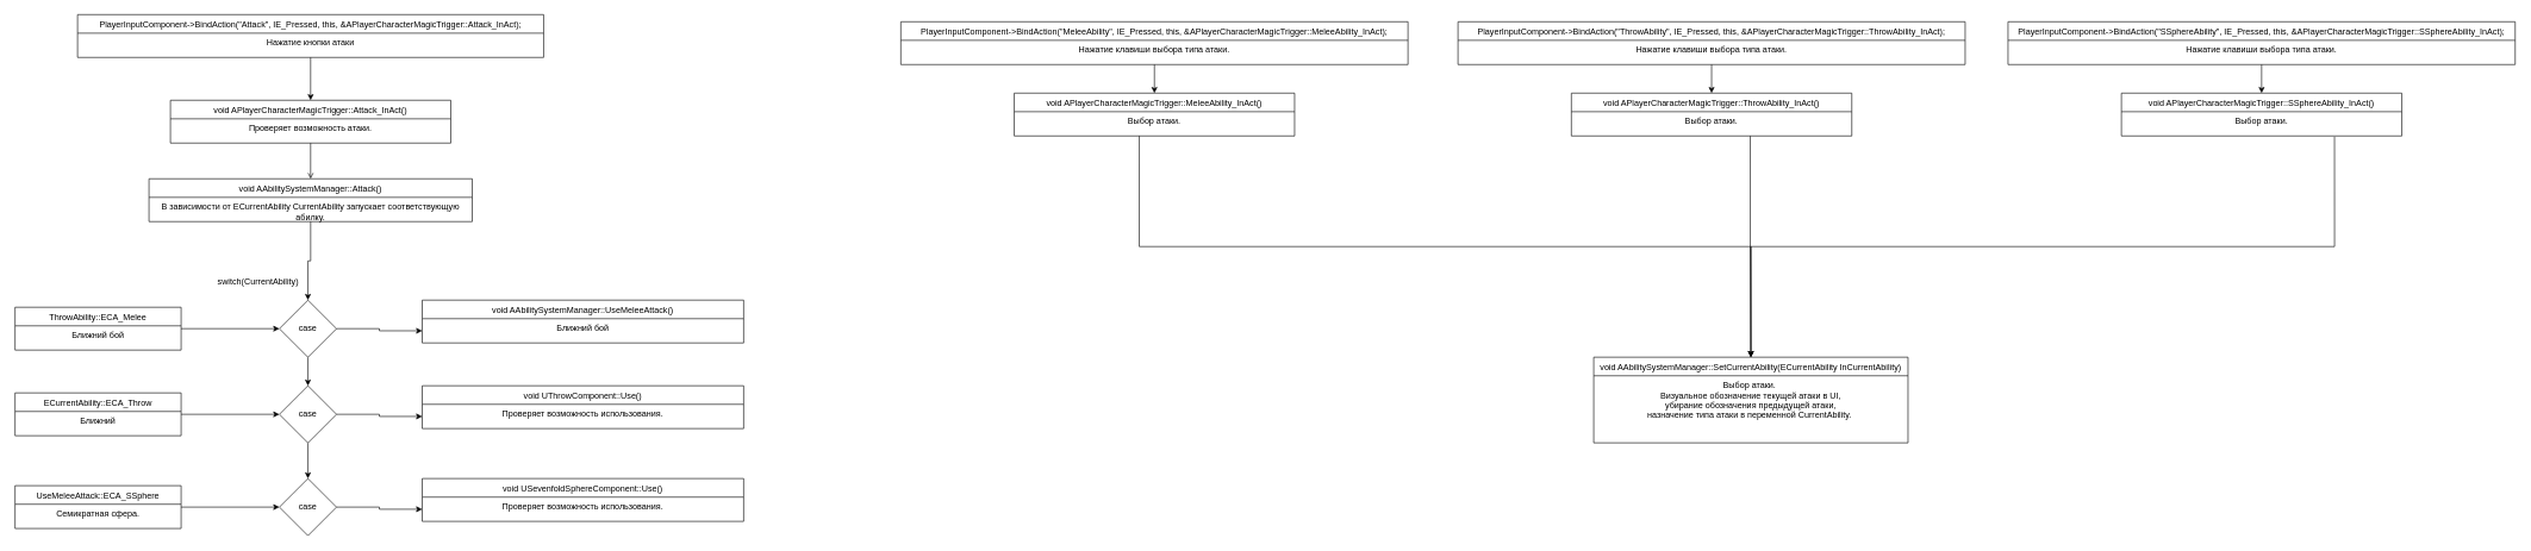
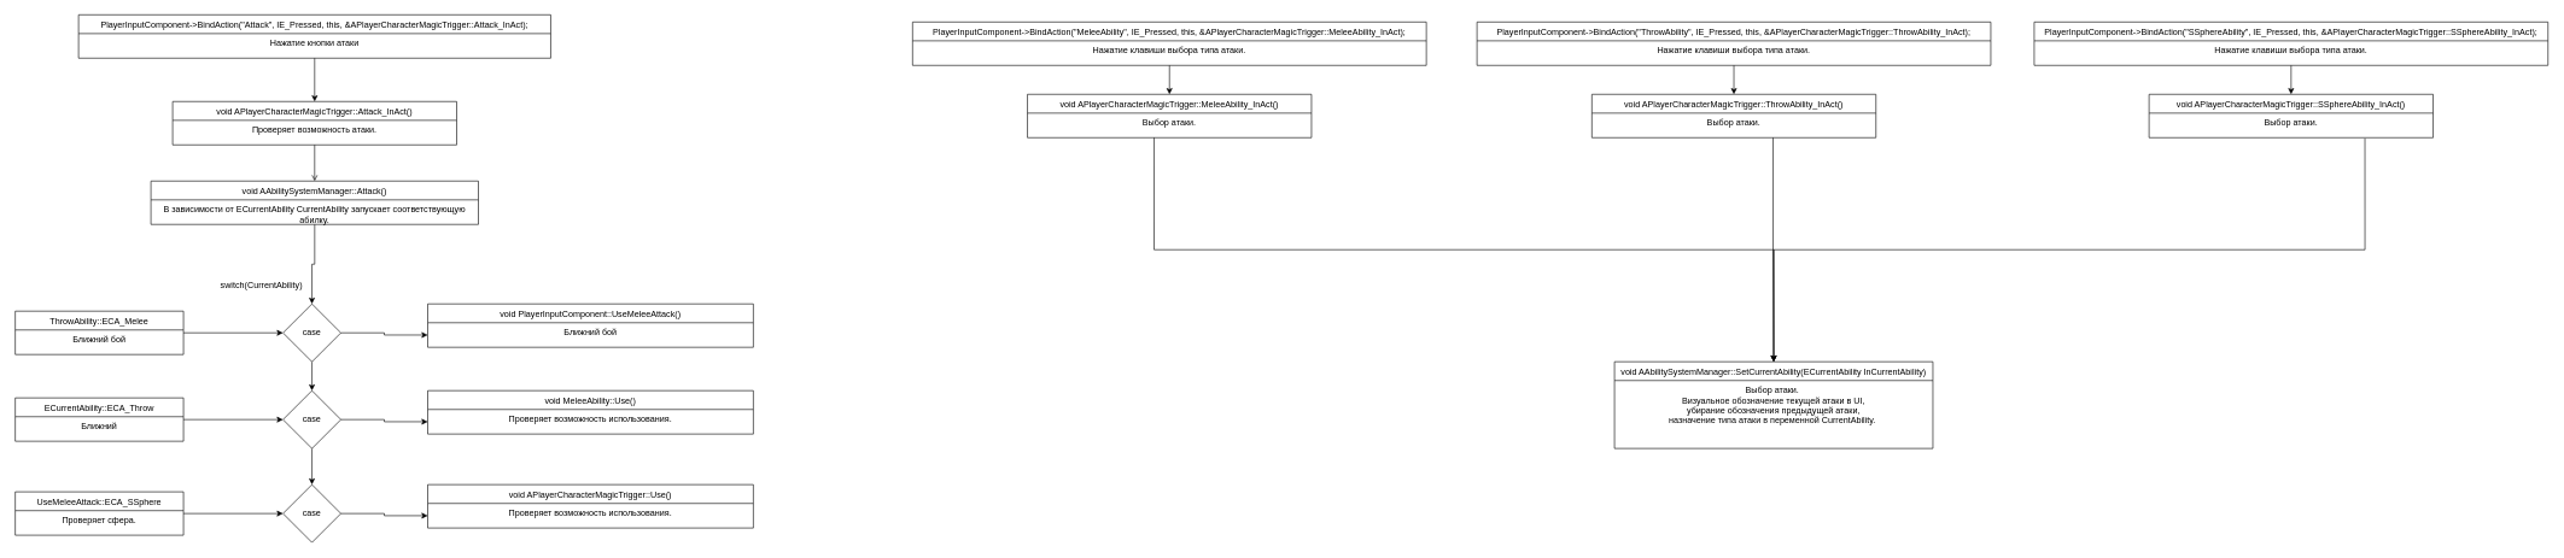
  <mxCell id="0" />
  <mxCell id="1" parent="0" />
  <mxCell id="2" value="" style="edgeStyle=orthogonalEdgeStyle;rounded=0;orthogonalLoop=1;jettySize=auto;html=1;" edge="1" parent="1" source="4" target="18"><mxGeometry relative="1" as="geometry" /></mxCell>
  <mxCell id="3" value="" style="edgeStyle=orthogonalEdgeStyle;rounded=0;orthogonalLoop=1;jettySize=auto;html=1;" edge="1" parent="1" source="4" target="21"><mxGeometry relative="1" as="geometry" /></mxCell>
  <mxCell id="4" value="case" style="rhombus;whiteSpace=wrap;html=1;" vertex="1" parent="1"><mxGeometry x="390" y="420" width="80" height="80" as="geometry" /></mxCell>
  <mxCell id="5" value="" style="edgeStyle=orthogonalEdgeStyle;rounded=0;orthogonalLoop=1;jettySize=auto;html=1;" edge="1" parent="1" source="6" target="9"><mxGeometry relative="1" as="geometry" /></mxCell>
  <mxCell id="6" value="PlayerInputComponent-&gt;BindAction(&quot;Attack&quot;, IE_Pressed, this, &amp;APlayerCharacterMagicTrigger::Attack_InAct);" style="swimlane;fontStyle=0;childLayout=stackLayout;horizontal=1;startSize=26;fillColor=none;horizontalStack=0;resizeParent=1;resizeParentMax=0;resizeLast=0;collapsible=0;marginBottom=0;html=0;autosize=0;" vertex="1" parent="1"><mxGeometry x="107.5" y="20" width="652.5" height="60" as="geometry"><mxRectangle x="90" y="150" width="420" height="26" as="alternateBounds" /></mxGeometry></mxCell>
  <mxCell id="7" value="Нажатие кнопки атаки" style="text;strokeColor=none;fillColor=none;align=center;verticalAlign=top;spacingLeft=4;spacingRight=4;overflow=hidden;rotatable=0;points=[[0,0.5],[1,0.5]];portConstraint=eastwest;collapsible=0;" vertex="1" parent="6"><mxGeometry y="26" width="652.5" height="34" as="geometry" /></mxCell>
  <mxCell id="8" value="" style="edgeStyle=orthogonalEdgeStyle;rounded=0;orthogonalLoop=1;jettySize=auto;html=1;endArrow=open;" edge="1" parent="1" source="9" target="12"><mxGeometry relative="1" as="geometry" /></mxCell>
  <mxCell id="9" value="void APlayerCharacterMagicTrigger::Attack_InAct()" style="swimlane;fontStyle=0;childLayout=stackLayout;horizontal=1;startSize=26;fillColor=none;horizontalStack=0;resizeParent=1;resizeParentMax=0;resizeLast=0;collapsible=0;marginBottom=0;html=0;autosize=0;" vertex="1" parent="1"><mxGeometry x="237.5" y="140" width="392.5" height="60" as="geometry"><mxRectangle x="90" y="150" width="420" height="26" as="alternateBounds" /></mxGeometry></mxCell>
  <mxCell id="10" value="Проверяет возможность атаки." style="text;strokeColor=none;fillColor=none;align=center;verticalAlign=top;spacingLeft=4;spacingRight=4;overflow=hidden;rotatable=0;points=[[0,0.5],[1,0.5]];portConstraint=eastwest;collapsible=0;" vertex="1" parent="9"><mxGeometry y="26" width="392.5" height="34" as="geometry" /></mxCell>
  <mxCell id="11" value="" style="edgeStyle=orthogonalEdgeStyle;rounded=0;orthogonalLoop=1;jettySize=auto;html=1;" edge="1" parent="1" source="12" target="4"><mxGeometry relative="1" as="geometry" /></mxCell>
  <mxCell id="12" value="void AAbilitySystemManager::Attack()" style="swimlane;fontStyle=0;childLayout=stackLayout;horizontal=1;startSize=26;fillColor=none;horizontalStack=0;resizeParent=1;resizeParentMax=0;resizeLast=0;collapsible=0;marginBottom=0;html=0;autosize=0;" vertex="1" parent="1"><mxGeometry x="207.5" y="250" width="452.5" height="60" as="geometry"><mxRectangle x="90" y="150" width="420" height="26" as="alternateBounds" /></mxGeometry></mxCell>
  <mxCell id="13" value="В зависимости от ECurrentAbility CurrentAbility запускает соответствующую&#10;абилку." style="text;strokeColor=none;fillColor=none;align=center;verticalAlign=top;spacingLeft=4;spacingRight=4;overflow=hidden;rotatable=0;points=[[0,0.5],[1,0.5]];portConstraint=eastwest;collapsible=0;" vertex="1" parent="12"><mxGeometry y="26" width="452.5" height="34" as="geometry" /></mxCell>
  <mxCell id="14" value="" style="edgeStyle=orthogonalEdgeStyle;rounded=0;orthogonalLoop=1;jettySize=auto;html=1;" edge="1" parent="1" source="15" target="4"><mxGeometry relative="1" as="geometry" /></mxCell>
  <mxCell id="15" value="ThrowAbility::ECA_Melee" style="swimlane;fontStyle=0;childLayout=stackLayout;horizontal=1;startSize=26;fillColor=none;horizontalStack=0;resizeParent=1;resizeParentMax=0;resizeLast=0;collapsible=0;marginBottom=0;html=0;autosize=0;" vertex="1" parent="1"><mxGeometry x="20" y="430" width="232.5" height="60" as="geometry"><mxRectangle x="90" y="150" width="420" height="26" as="alternateBounds" /></mxGeometry></mxCell>
  <mxCell id="16" value="Ближний бой" style="text;strokeColor=none;fillColor=none;align=center;verticalAlign=top;spacingLeft=4;spacingRight=4;overflow=hidden;rotatable=0;points=[[0,0.5],[1,0.5]];portConstraint=eastwest;collapsible=0;" vertex="1" parent="15"><mxGeometry y="26" width="232.5" height="34" as="geometry" /></mxCell>
- <mxCell id="17" value="void AAbilitySystemManager::UseMeleeAttack()" style="swimlane;fontStyle=0;childLayout=stackLayout;horizontal=1;startSize=26;fillColor=none;horizontalStack=0;resizeParent=1;resizeParentMax=0;resizeLast=0;collapsible=0;marginBottom=0;html=0;autosize=0;" vertex="1" parent="1"><mxGeometry x="590" y="420" width="450" height="60" as="geometry"><mxRectangle x="90" y="150" width="420" height="26" as="alternateBounds" /></mxGeometry></mxCell>
+ <mxCell id="17" value="void PlayerInputComponent::UseMeleeAttack()" style="swimlane;fontStyle=0;childLayout=stackLayout;horizontal=1;startSize=26;fillColor=none;horizontalStack=0;resizeParent=1;resizeParentMax=0;resizeLast=0;collapsible=0;marginBottom=0;html=0;autosize=0;" vertex="1" parent="1"><mxGeometry x="590" y="420" width="450" height="60" as="geometry"><mxRectangle x="90" y="150" width="420" height="26" as="alternateBounds" /></mxGeometry></mxCell>
  <mxCell id="18" value="Ближний бой" style="text;strokeColor=none;fillColor=none;align=center;verticalAlign=top;spacingLeft=4;spacingRight=4;overflow=hidden;rotatable=0;points=[[0,0.5],[1,0.5]];portConstraint=eastwest;collapsible=0;" vertex="1" parent="17"><mxGeometry y="26" width="450" height="34" as="geometry" /></mxCell>
  <mxCell id="19" value="" style="edgeStyle=orthogonalEdgeStyle;rounded=0;orthogonalLoop=1;jettySize=auto;html=1;" edge="1" parent="1" source="21" target="26"><mxGeometry relative="1" as="geometry" /></mxCell>
  <mxCell id="20" value="" style="edgeStyle=orthogonalEdgeStyle;rounded=0;orthogonalLoop=1;jettySize=auto;html=1;" edge="1" parent="1" source="21" target="28"><mxGeometry relative="1" as="geometry" /></mxCell>
  <mxCell id="21" value="case" style="rhombus;whiteSpace=wrap;html=1;" vertex="1" parent="1"><mxGeometry x="390" y="540" width="80" height="80" as="geometry" /></mxCell>
  <mxCell id="22" value="" style="edgeStyle=orthogonalEdgeStyle;rounded=0;orthogonalLoop=1;jettySize=auto;html=1;" edge="1" parent="1" source="23" target="21"><mxGeometry relative="1" as="geometry" /></mxCell>
  <mxCell id="23" value="ECurrentAbility::ECA_Throw" style="swimlane;fontStyle=0;childLayout=stackLayout;horizontal=1;startSize=26;fillColor=none;horizontalStack=0;resizeParent=1;resizeParentMax=0;resizeLast=0;collapsible=0;marginBottom=0;html=0;autosize=0;" vertex="1" parent="1"><mxGeometry x="20" y="550" width="232.5" height="60" as="geometry"><mxRectangle x="90" y="150" width="420" height="26" as="alternateBounds" /></mxGeometry></mxCell>
  <mxCell id="24" value="Ближний" style="text;strokeColor=none;fillColor=none;align=center;verticalAlign=top;spacingLeft=4;spacingRight=4;overflow=hidden;rotatable=0;points=[[0,0.5],[1,0.5]];portConstraint=eastwest;collapsible=0;" vertex="1" parent="23"><mxGeometry y="26" width="232.5" height="34" as="geometry" /></mxCell>
- <mxCell id="25" value="void UThrowComponent::Use()" style="swimlane;fontStyle=0;childLayout=stackLayout;horizontal=1;startSize=26;fillColor=none;horizontalStack=0;resizeParent=1;resizeParentMax=0;resizeLast=0;collapsible=0;marginBottom=0;html=0;autosize=0;" vertex="1" parent="1"><mxGeometry x="590" y="540" width="450" height="60" as="geometry"><mxRectangle x="90" y="150" width="420" height="26" as="alternateBounds" /></mxGeometry></mxCell>
+ <mxCell id="25" value="void MeleeAbility::Use()" style="swimlane;fontStyle=0;childLayout=stackLayout;horizontal=1;startSize=26;fillColor=none;horizontalStack=0;resizeParent=1;resizeParentMax=0;resizeLast=0;collapsible=0;marginBottom=0;html=0;autosize=0;" vertex="1" parent="1"><mxGeometry x="590" y="540" width="450" height="60" as="geometry"><mxRectangle x="90" y="150" width="420" height="26" as="alternateBounds" /></mxGeometry></mxCell>
  <mxCell id="26" value="Проверяет возможность использования." style="text;strokeColor=none;fillColor=none;align=center;verticalAlign=top;spacingLeft=4;spacingRight=4;overflow=hidden;rotatable=0;points=[[0,0.5],[1,0.5]];portConstraint=eastwest;collapsible=0;" vertex="1" parent="25"><mxGeometry y="26" width="450" height="34" as="geometry" /></mxCell>
  <mxCell id="27" value="" style="edgeStyle=orthogonalEdgeStyle;rounded=0;orthogonalLoop=1;jettySize=auto;html=1;" edge="1" parent="1" source="28" target="33"><mxGeometry relative="1" as="geometry" /></mxCell>
  <mxCell id="28" value="case" style="rhombus;whiteSpace=wrap;html=1;" vertex="1" parent="1"><mxGeometry x="390" y="670" width="80" height="80" as="geometry" /></mxCell>
  <mxCell id="29" value="" style="edgeStyle=orthogonalEdgeStyle;rounded=0;orthogonalLoop=1;jettySize=auto;html=1;" edge="1" parent="1" source="30" target="28"><mxGeometry relative="1" as="geometry" /></mxCell>
  <mxCell id="30" value="UseMeleeAttack::ECA_SSphere" style="swimlane;fontStyle=0;childLayout=stackLayout;horizontal=1;startSize=26;fillColor=none;horizontalStack=0;resizeParent=1;resizeParentMax=0;resizeLast=0;collapsible=0;marginBottom=0;html=0;autosize=0;" vertex="1" parent="1"><mxGeometry x="20" y="680" width="232.5" height="60" as="geometry"><mxRectangle x="90" y="150" width="420" height="26" as="alternateBounds" /></mxGeometry></mxCell>
- <mxCell id="31" value="Семикратная сфера." style="text;strokeColor=none;fillColor=none;align=center;verticalAlign=top;spacingLeft=4;spacingRight=4;overflow=hidden;rotatable=0;points=[[0,0.5],[1,0.5]];portConstraint=eastwest;collapsible=0;" vertex="1" parent="30"><mxGeometry y="26" width="232.5" height="34" as="geometry" /></mxCell>
- <mxCell id="32" value="void USevenfoldSphereComponent::Use()" style="swimlane;fontStyle=0;childLayout=stackLayout;horizontal=1;startSize=26;fillColor=none;horizontalStack=0;resizeParent=1;resizeParentMax=0;resizeLast=0;collapsible=0;marginBottom=0;html=0;autosize=0;" vertex="1" parent="1"><mxGeometry x="590" y="670" width="450" height="60" as="geometry"><mxRectangle x="90" y="150" width="420" height="26" as="alternateBounds" /></mxGeometry></mxCell>
+ <mxCell id="31" value="Проверяет сфера." style="text;strokeColor=none;fillColor=none;align=center;verticalAlign=top;spacingLeft=4;spacingRight=4;overflow=hidden;rotatable=0;points=[[0,0.5],[1,0.5]];portConstraint=eastwest;collapsible=0;" vertex="1" parent="30"><mxGeometry y="26" width="232.5" height="34" as="geometry" /></mxCell>
+ <mxCell id="32" value="void APlayerCharacterMagicTrigger::Use()" style="swimlane;fontStyle=0;childLayout=stackLayout;horizontal=1;startSize=26;fillColor=none;horizontalStack=0;resizeParent=1;resizeParentMax=0;resizeLast=0;collapsible=0;marginBottom=0;html=0;autosize=0;" vertex="1" parent="1"><mxGeometry x="590" y="670" width="450" height="60" as="geometry"><mxRectangle x="90" y="150" width="420" height="26" as="alternateBounds" /></mxGeometry></mxCell>
  <mxCell id="33" value="Проверяет возможность использования." style="text;strokeColor=none;fillColor=none;align=center;verticalAlign=top;spacingLeft=4;spacingRight=4;overflow=hidden;rotatable=0;points=[[0,0.5],[1,0.5]];portConstraint=eastwest;collapsible=0;" vertex="1" parent="32"><mxGeometry y="26" width="450" height="34" as="geometry" /></mxCell>
  <mxCell id="34" value="switch(CurrentAbility)" style="text;html=1;align=center;verticalAlign=middle;resizable=0;points=[];autosize=1;strokeColor=none;" vertex="1" parent="1"><mxGeometry x="295" y="385" width="130" height="20" as="geometry" /></mxCell>
  <mxCell id="35" value="" style="edgeStyle=orthogonalEdgeStyle;rounded=0;orthogonalLoop=1;jettySize=auto;html=1;entryX=0.5;entryY=0;entryDx=0;entryDy=0;" edge="1" parent="1" source="36" target="38"><mxGeometry relative="1" as="geometry" /></mxCell>
  <mxCell id="36" value="PlayerInputComponent-&gt;BindAction(&quot;MeleeAbility&quot;, IE_Pressed, this, &amp;APlayerCharacterMagicTrigger::MeleeAbility_InAct);" style="swimlane;fontStyle=0;childLayout=stackLayout;horizontal=1;startSize=26;fillColor=none;horizontalStack=0;resizeParent=1;resizeParentMax=0;resizeLast=0;collapsible=0;marginBottom=0;html=0;autosize=0;" vertex="1" parent="1"><mxGeometry x="1260" y="30" width="710" height="60" as="geometry"><mxRectangle x="90" y="150" width="420" height="26" as="alternateBounds" /></mxGeometry></mxCell>
  <mxCell id="37" value="Нажатие клавиши выбора типа атаки." style="text;strokeColor=none;fillColor=none;align=center;verticalAlign=top;spacingLeft=4;spacingRight=4;overflow=hidden;rotatable=0;points=[[0,0.5],[1,0.5]];portConstraint=eastwest;collapsible=0;" vertex="1" parent="36"><mxGeometry y="26" width="710" height="34" as="geometry" /></mxCell>
  <mxCell id="38" value="void APlayerCharacterMagicTrigger::MeleeAbility_InAct()" style="swimlane;fontStyle=0;childLayout=stackLayout;horizontal=1;startSize=26;fillColor=none;horizontalStack=0;resizeParent=1;resizeParentMax=0;resizeLast=0;collapsible=0;marginBottom=0;html=0;autosize=0;" vertex="1" parent="1"><mxGeometry x="1418.75" y="130" width="392.5" height="60" as="geometry"><mxRectangle x="90" y="150" width="420" height="26" as="alternateBounds" /></mxGeometry></mxCell>
  <mxCell id="39" value="Выбор атаки." style="text;strokeColor=none;fillColor=none;align=center;verticalAlign=top;spacingLeft=4;spacingRight=4;overflow=hidden;rotatable=0;points=[[0,0.5],[1,0.5]];portConstraint=eastwest;collapsible=0;" vertex="1" parent="38"><mxGeometry y="26" width="392.5" height="34" as="geometry" /></mxCell>
  <mxCell id="40" value="void AAbilitySystemManager::SetCurrentAbility(ECurrentAbility InCurrentAbility)" style="swimlane;fontStyle=0;childLayout=stackLayout;horizontal=1;startSize=26;fillColor=none;horizontalStack=0;resizeParent=1;resizeParentMax=0;resizeLast=0;collapsible=0;marginBottom=0;html=0;autosize=0;" vertex="1" parent="1"><mxGeometry x="2230" y="500" width="440" height="120" as="geometry"><mxRectangle x="90" y="150" width="420" height="26" as="alternateBounds" /></mxGeometry></mxCell>
  <mxCell id="41" value="Выбор атаки. &#10;Визуальное обозначение текущей атаки в UI,&#10;убирание обозначения предыдущей атаки,&#10;назначение типа атаки в переменной CurrentAbility. &#10;" style="text;strokeColor=none;fillColor=none;align=center;verticalAlign=top;spacingLeft=4;spacingRight=4;overflow=hidden;rotatable=0;points=[[0,0.5],[1,0.5]];portConstraint=eastwest;collapsible=0;" vertex="1" parent="40"><mxGeometry y="26" width="440" height="94" as="geometry" /></mxCell>
  <mxCell id="42" style="edgeStyle=orthogonalEdgeStyle;rounded=0;orthogonalLoop=1;jettySize=auto;html=1;exitX=0.446;exitY=1;exitDx=0;exitDy=0;entryX=0.5;entryY=0;entryDx=0;entryDy=0;exitPerimeter=0;" edge="1" parent="1" source="39" target="40"><mxGeometry relative="1" as="geometry" /></mxCell>
  <mxCell id="43" value="" style="edgeStyle=orthogonalEdgeStyle;rounded=0;orthogonalLoop=1;jettySize=auto;html=1;entryX=0.5;entryY=0;entryDx=0;entryDy=0;" edge="1" parent="1" source="44" target="47"><mxGeometry relative="1" as="geometry" /></mxCell>
  <mxCell id="44" value="PlayerInputComponent-&gt;BindAction(&quot;ThrowAbility&quot;, IE_Pressed, this, &amp;APlayerCharacterMagicTrigger::ThrowAbility_InAct);" style="swimlane;fontStyle=0;childLayout=stackLayout;horizontal=1;startSize=26;fillColor=none;horizontalStack=0;resizeParent=1;resizeParentMax=0;resizeLast=0;collapsible=0;marginBottom=0;html=0;autosize=0;" vertex="1" parent="1"><mxGeometry x="2040" y="30" width="710" height="60" as="geometry"><mxRectangle x="90" y="150" width="420" height="26" as="alternateBounds" /></mxGeometry></mxCell>
  <mxCell id="45" value="Нажатие клавиши выбора типа атаки." style="text;strokeColor=none;fillColor=none;align=center;verticalAlign=top;spacingLeft=4;spacingRight=4;overflow=hidden;rotatable=0;points=[[0,0.5],[1,0.5]];portConstraint=eastwest;collapsible=0;" vertex="1" parent="44"><mxGeometry y="26" width="710" height="34" as="geometry" /></mxCell>
  <mxCell id="46" style="edgeStyle=orthogonalEdgeStyle;rounded=0;orthogonalLoop=1;jettySize=auto;html=1;exitX=0.638;exitY=1;exitDx=0;exitDy=0;exitPerimeter=0;entryX=0.5;entryY=0;entryDx=0;entryDy=0;" edge="1" parent="1" source="48" target="40"><mxGeometry relative="1" as="geometry"><mxPoint x="2180" y="490" as="targetPoint" /></mxGeometry></mxCell>
  <mxCell id="47" value="void APlayerCharacterMagicTrigger::ThrowAbility_InAct()" style="swimlane;fontStyle=0;childLayout=stackLayout;horizontal=1;startSize=26;fillColor=none;horizontalStack=0;resizeParent=1;resizeParentMax=0;resizeLast=0;collapsible=0;marginBottom=0;html=0;autosize=0;" vertex="1" parent="1"><mxGeometry x="2198.75" y="130" width="392.5" height="60" as="geometry"><mxRectangle x="90" y="150" width="420" height="26" as="alternateBounds" /></mxGeometry></mxCell>
  <mxCell id="48" value="Выбор атаки." style="text;strokeColor=none;fillColor=none;align=center;verticalAlign=top;spacingLeft=4;spacingRight=4;overflow=hidden;rotatable=0;points=[[0,0.5],[1,0.5]];portConstraint=eastwest;collapsible=0;" vertex="1" parent="47"><mxGeometry y="26" width="392.5" height="34" as="geometry" /></mxCell>
  <mxCell id="49" value="" style="edgeStyle=orthogonalEdgeStyle;rounded=0;orthogonalLoop=1;jettySize=auto;html=1;entryX=0.5;entryY=0;entryDx=0;entryDy=0;" edge="1" parent="1" source="50" target="53"><mxGeometry relative="1" as="geometry" /></mxCell>
  <mxCell id="50" value="PlayerInputComponent-&gt;BindAction(&quot;SSphereAbility&quot;, IE_Pressed, this, &amp;APlayerCharacterMagicTrigger::SSphereAbility_InAct);" style="swimlane;fontStyle=0;childLayout=stackLayout;horizontal=1;startSize=26;fillColor=none;horizontalStack=0;resizeParent=1;resizeParentMax=0;resizeLast=0;collapsible=0;marginBottom=0;html=0;autosize=0;" vertex="1" parent="1"><mxGeometry x="2810" y="30" width="710" height="60" as="geometry"><mxRectangle x="90" y="150" width="420" height="26" as="alternateBounds" /></mxGeometry></mxCell>
  <mxCell id="51" value="Нажатие клавиши выбора типа атаки." style="text;strokeColor=none;fillColor=none;align=center;verticalAlign=top;spacingLeft=4;spacingRight=4;overflow=hidden;rotatable=0;points=[[0,0.5],[1,0.5]];portConstraint=eastwest;collapsible=0;" vertex="1" parent="50"><mxGeometry y="26" width="710" height="34" as="geometry" /></mxCell>
  <mxCell id="52" style="edgeStyle=orthogonalEdgeStyle;rounded=0;orthogonalLoop=1;jettySize=auto;html=1;entryX=0.5;entryY=0;entryDx=0;entryDy=0;exitX=0.76;exitY=1.029;exitDx=0;exitDy=0;exitPerimeter=0;" edge="1" parent="1" source="54" target="40"><mxGeometry relative="1" as="geometry" /></mxCell>
  <mxCell id="53" value="void APlayerCharacterMagicTrigger::SSphereAbility_InAct()" style="swimlane;fontStyle=0;childLayout=stackLayout;horizontal=1;startSize=26;fillColor=none;horizontalStack=0;resizeParent=1;resizeParentMax=0;resizeLast=0;collapsible=0;marginBottom=0;html=0;autosize=0;" vertex="1" parent="1"><mxGeometry x="2968.75" y="130" width="392.5" height="60" as="geometry"><mxRectangle x="90" y="150" width="420" height="26" as="alternateBounds" /></mxGeometry></mxCell>
  <mxCell id="54" value="Выбор атаки." style="text;strokeColor=none;fillColor=none;align=center;verticalAlign=top;spacingLeft=4;spacingRight=4;overflow=hidden;rotatable=0;points=[[0,0.5],[1,0.5]];portConstraint=eastwest;collapsible=0;" vertex="1" parent="53"><mxGeometry y="26" width="392.5" height="34" as="geometry" /></mxCell>
